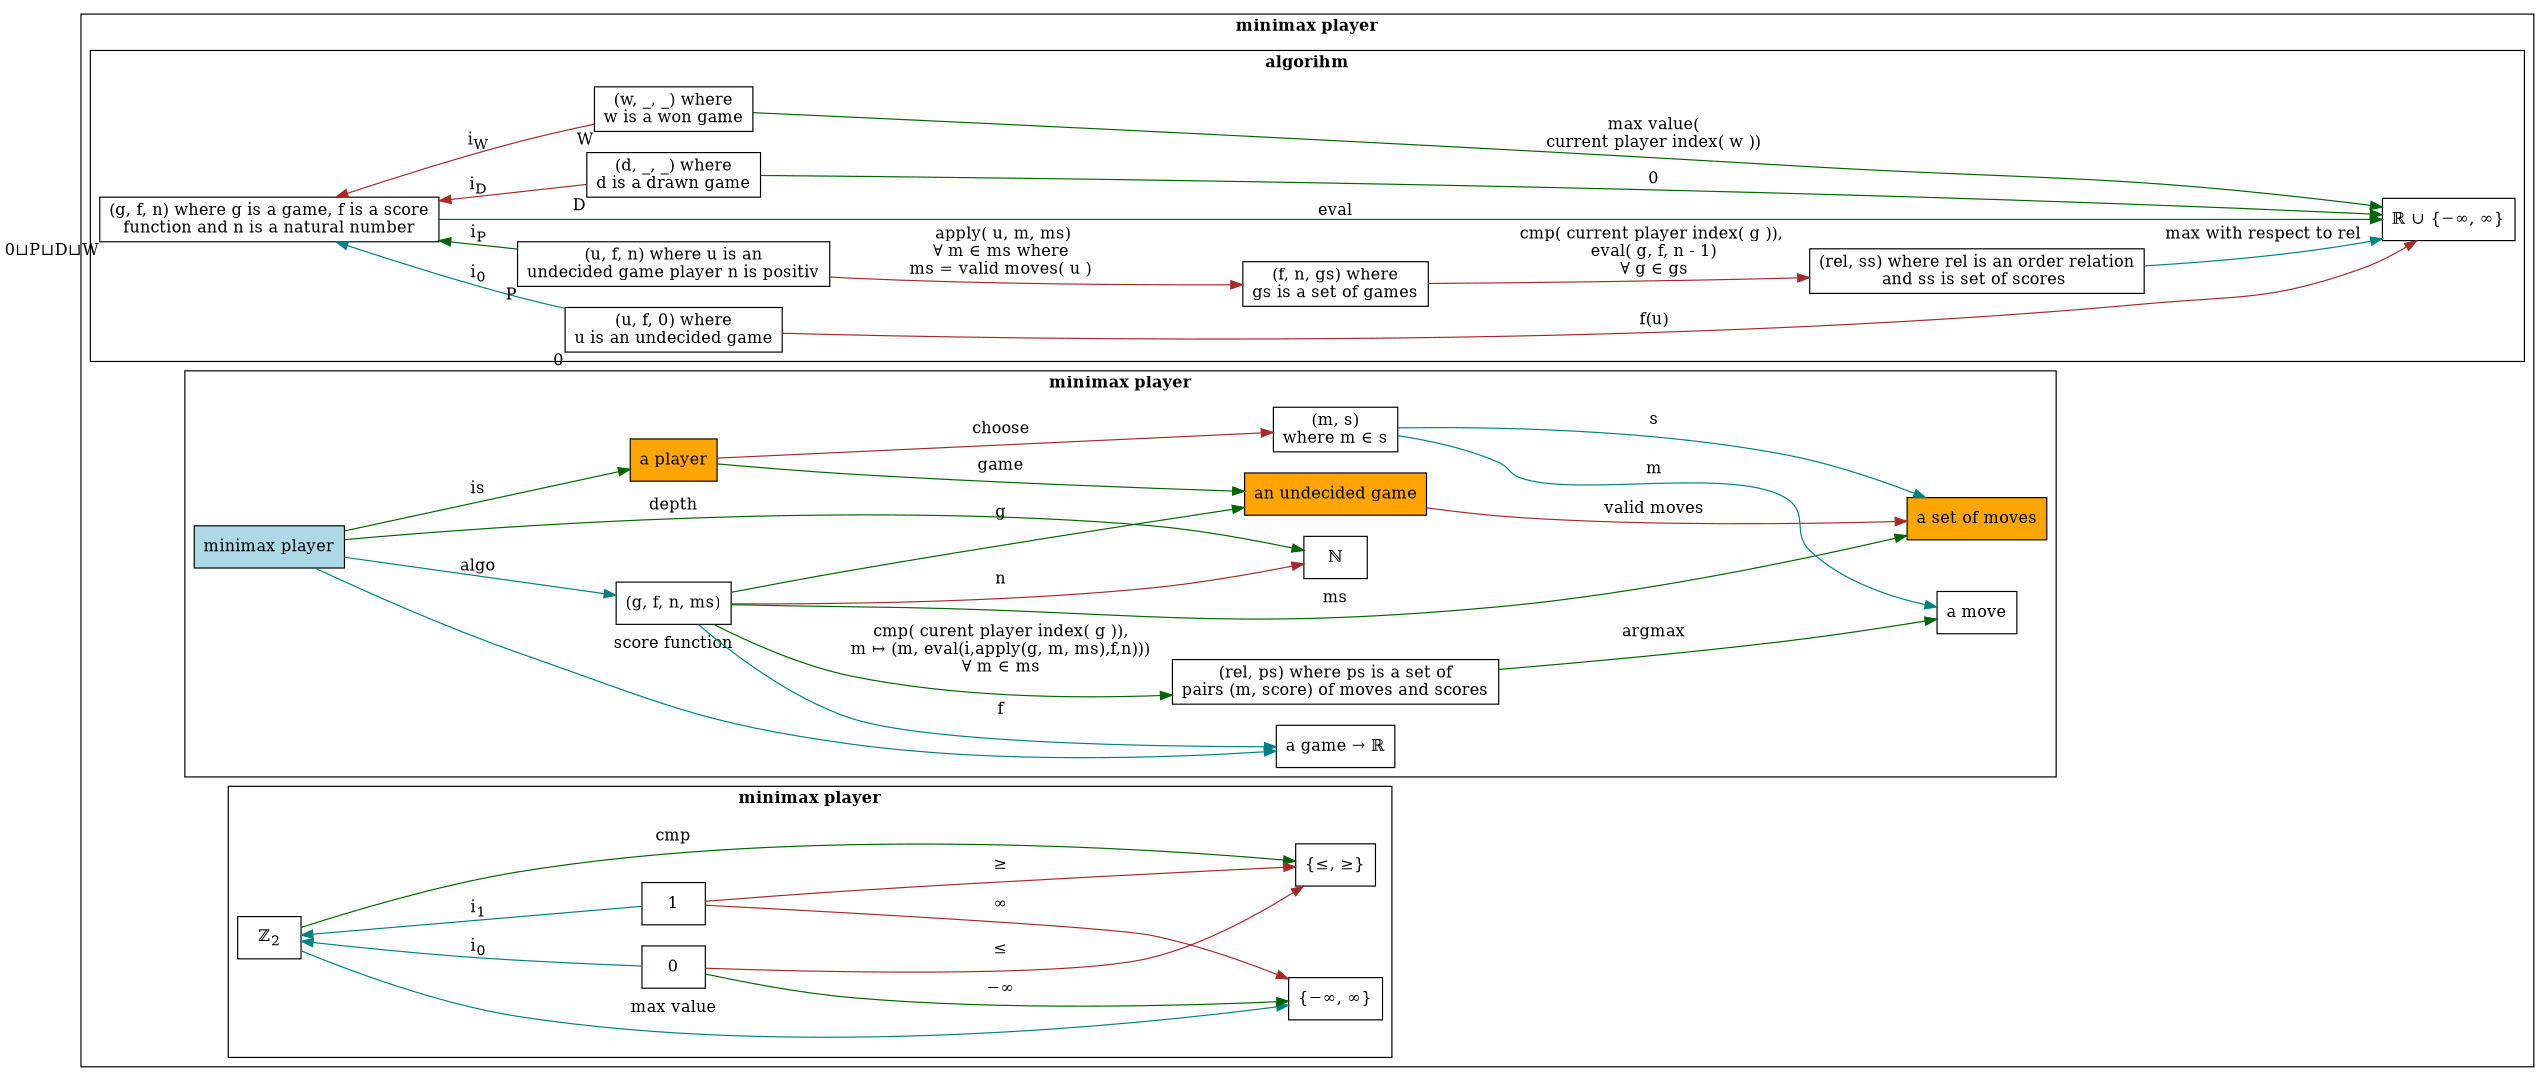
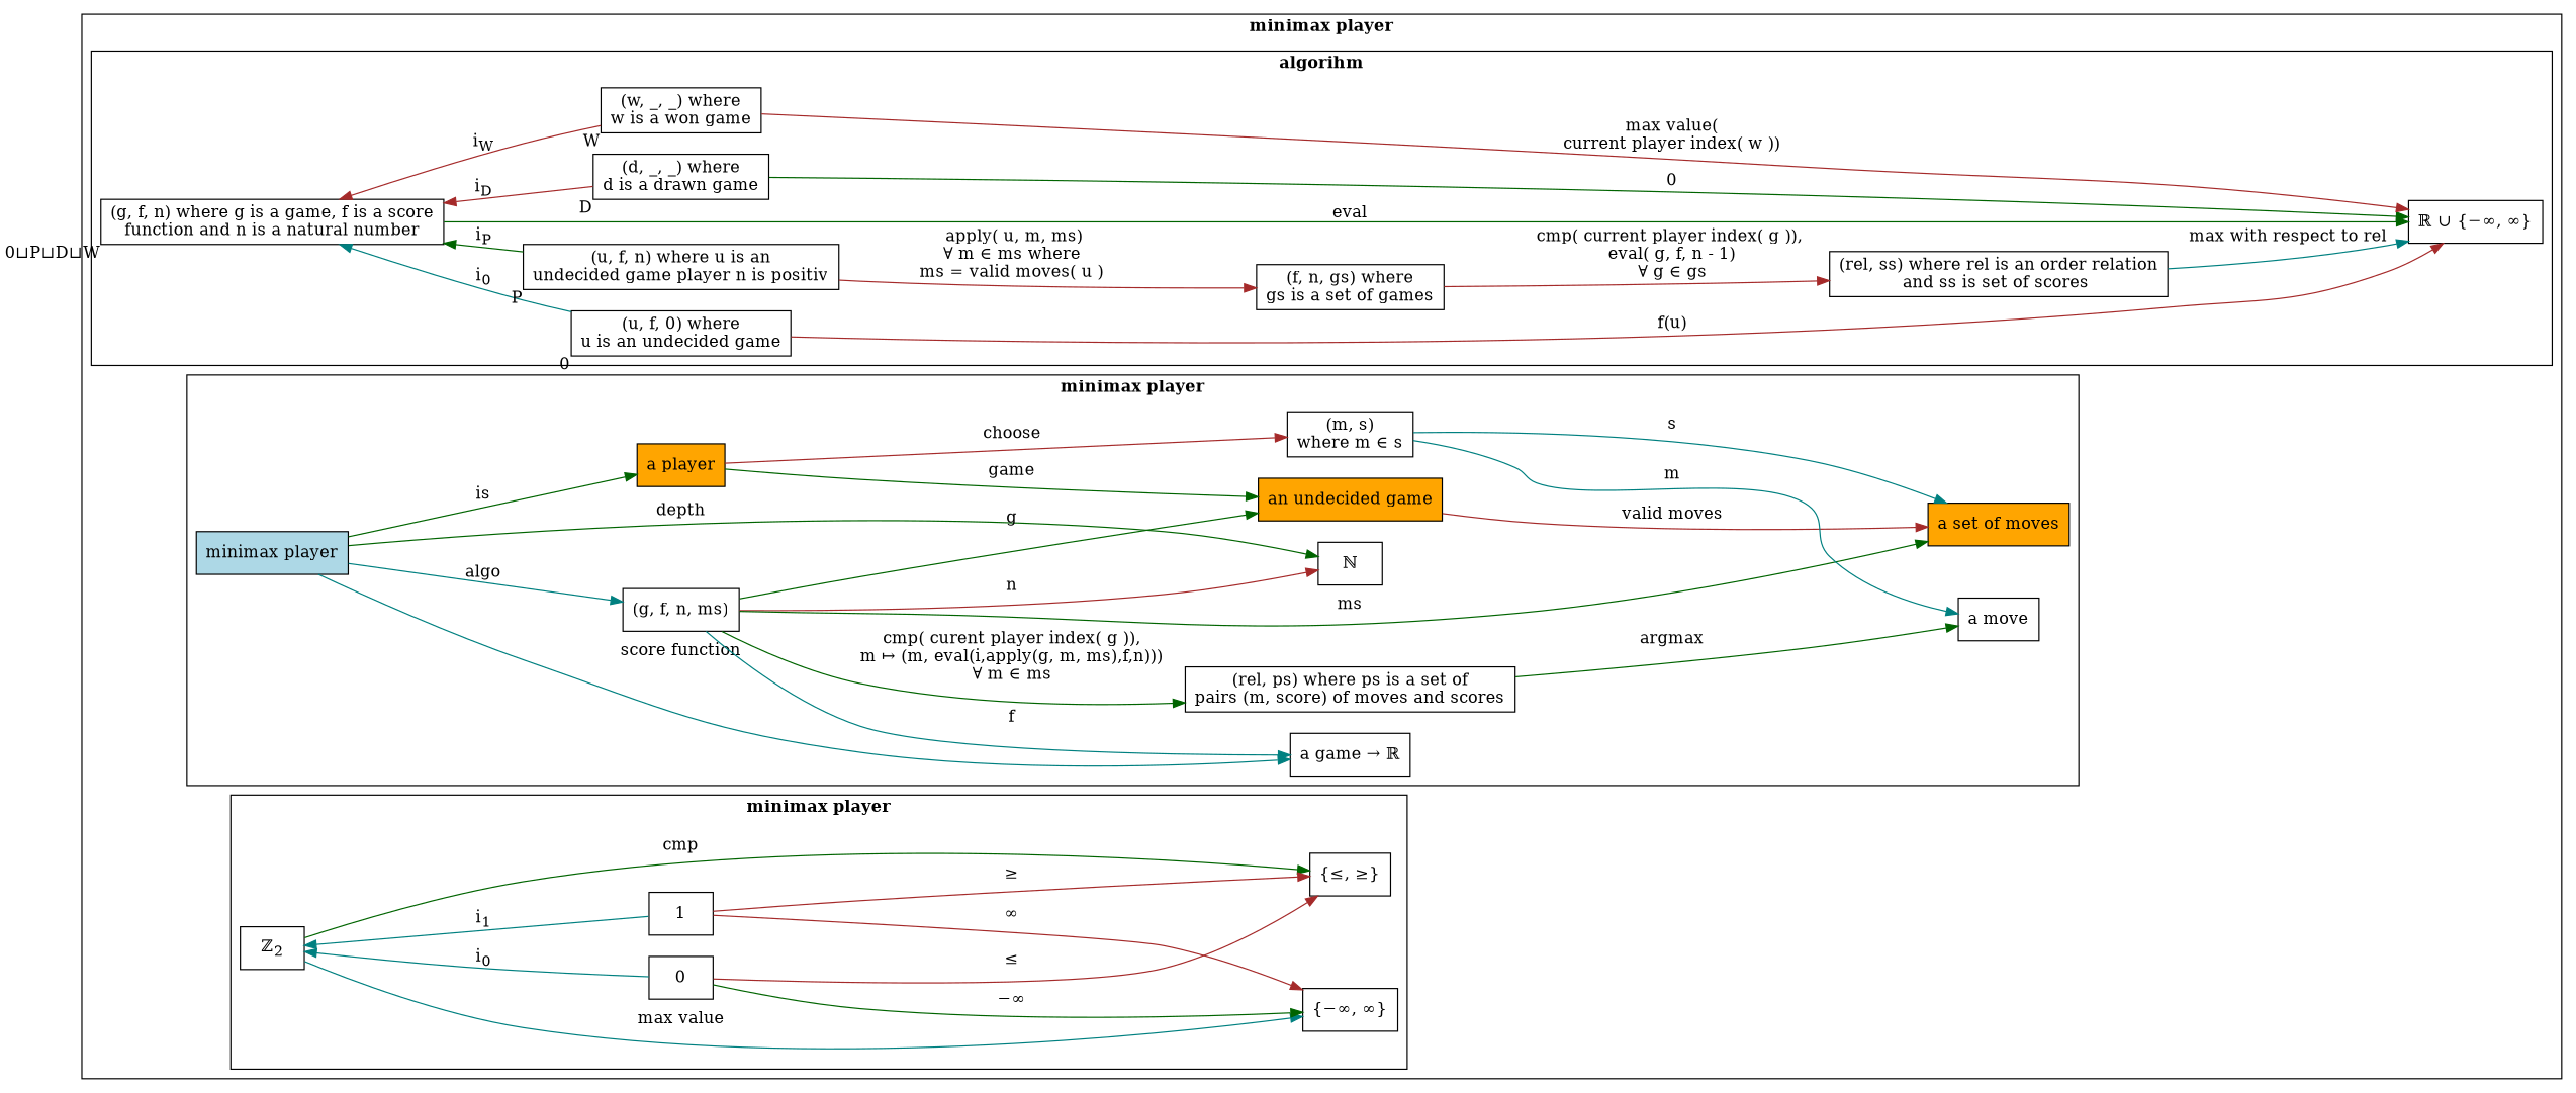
  digraph {
    rankdir=LR
    node [shape=box]
    edge [color=darkgreen]
    n1 [label=<(g, f, n) where g is a game, f is a score<br/>function and n is a natural number> xlabel="0&#x2294;P&#x2294;D&#x2294;W"]
    n2 [label=<(d, _, _) where<br/>d is a drawn game> xlabel=D]
    n3 [label=<(w, _, _) where<br/>w is a won game> xlabel=W]
    n4 [label=<(u, f, 0) where<br/>u is an undecided game> xlabel=0]
    n5 [label=<(u, f, n) where u is an<br/>undecided game player n is positiv> xlabel=P]
    n6 [label=<&#x211d; ∪ {−∞, ∞}>]
    n7 [label=<(f, n, gs) where<br/>gs is a set of games>]
    n8 [label=<(rel, ss) where rel is an order relation<br/> and ss is set of scores  >]
    n9 [fillcolor=lightblue label="minimax player" style=filled]
    n10 [fillcolor=orange label="a player" style=filled]
    n11 [label=<a game &#x2192; &#x211d;<br/>>]
    n12 [label=<&#x2115;>]
    n13 [label=<(g, f, n, ms)>]
    n14 [fillcolor=orange label="an undecided game" style=filled]
    n15 [label=<(m, s)<br/>where m &#x2208; s>]
    n16 [fillcolor=orange label="a set of moves" style=filled]
    n17 [label=<(rel, ps) where ps is a set of<br/>pairs (m, score) of moves and scores>]
    n18 [fillcolor=white label="a move" style=filled]
    n19 [label=<&#x2124;<sub>2</sub>>]
    n20 [label=0]
    n21 [group=1 label=<{&#x2264;, &#x2265;}>]
    n22 [group=1 label=<{−∞, ∞}>]
    n23 [label=1]
    subgraph cluster_1 {
      label=<<b>minimax player</b>>
      subgraph cluster_2 {
        label=<<b>algorihm</b>>
        n6
        n7
        n8
        subgraph sub_3 {
          label=<<b>algorihm</b>>
          rank=min
          n1
        }
        subgraph sub_4 {
          label=<<b>algorihm</b>>
          rank=same
          n2
          n3
          n4
          n5
        }
      }
      subgraph cluster_5 {
        label=<<b>minimax player</b>>
        n9
        n10
        n11
        n12
        n13
        n14
        n15
        n16
        n17
        n18
      }
      subgraph cluster_6 {
        label=<<b>minimax player</b>>
        n20
        n21
        n22
        n23
        subgraph sub_7 {
          label=<<b>minimax player</b>>
          rank=min
          n19
        }
      }
    }
    n1 -> n6 [label=eval]
    n2 -> n1 [color=brown label=<i<sub>D</sub>>]
    n2 -> n6 [label=0]
    n3 -> n1 [color=brown label=<i<sub>W</sub>>]
-   n3 -> n6 [label=<max value(<br/>current player index( w ))>]
+   n3 -> n6 [color=brown label=<max value(<br/>current player index( w ))>]
    n4 -> n1 [color=teal label=<i<sub>0</sub>>]
    n4 -> n6 [color=brown label=<f(u)>]
    n5 -> n1 [label=<i<sub>P</sub>>]
    n5 -> n7 [color=brown label=< apply( u, m, ms)<br/>&#x2200; m &#x2208; ms where<br/>ms = valid moves( u )>]
    n7 -> n8 [color=brown label=<cmp( current player index( g )), <br/>eval( g, f, n - 1)<br/>&#x2200; g &#x2208; gs>]
    n8 -> n6 [color=teal label=<max with respect to rel>]
    n9 -> n10 [label=is]
    n9 -> n11 [color=teal label="score function"]
    n9 -> n12 [label=depth]
    n9 -> n13 [color=teal label=algo]
    n10 -> n14 [label=game]
    n10 -> n15 [color=brown label=choose]
    n13 -> n11 [color=teal label=f]
    n13 -> n12 [color=brown label=n]
    n13 -> n14 [label=g]
    n13 -> n16 [label=ms]
    n13 -> n17 [label=<cmp( curent player index( g )),<br/>m &#x21a6; (m, eval(i,apply(g, m, ms),f,n)))<br/>&#x2200; m &#x2208; ms<br/>>]
    n14 -> n16 [color=brown label="valid moves"]
    n15 -> n16 [color=teal label=s]
    n15 -> n18 [color=teal label=m]
    n17 -> n18 [label=<argmax>]
    n19 -> n21 [label=<cmp>]
    n19 -> n22 [color=teal label=<max value>]
    n20 -> n19 [color=teal label=<i<sub>0</sub>>]
    n20 -> n21 [color=brown label=<&#x2264;>]
    n20 -> n22 [label=<−∞>]
    n23 -> n19 [color=teal label=<i<sub>1</sub>>]
    n23 -> n21 [color=brown label=<&#x2265;>]
    n23 -> n22 [color=brown label=<∞>]
  }
